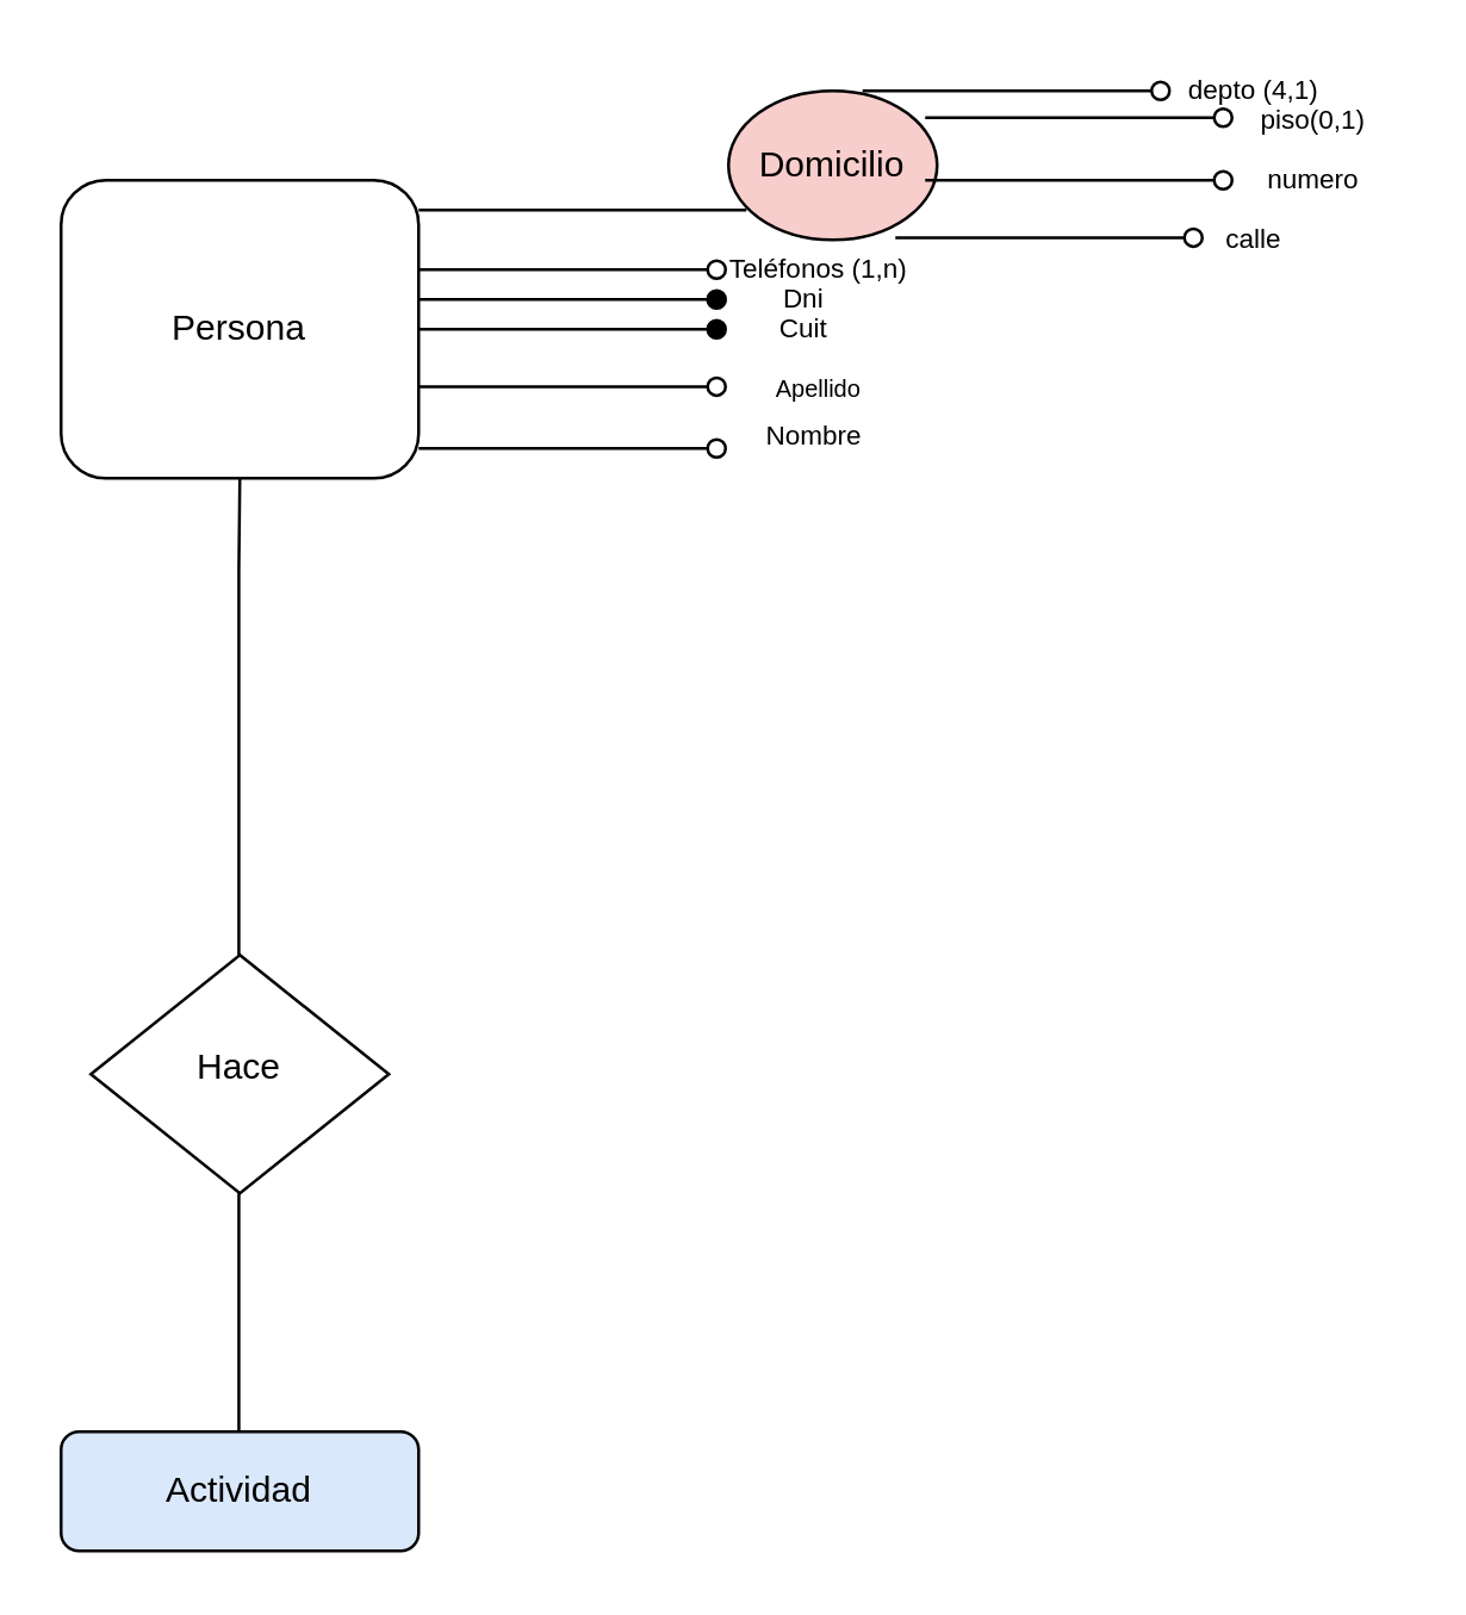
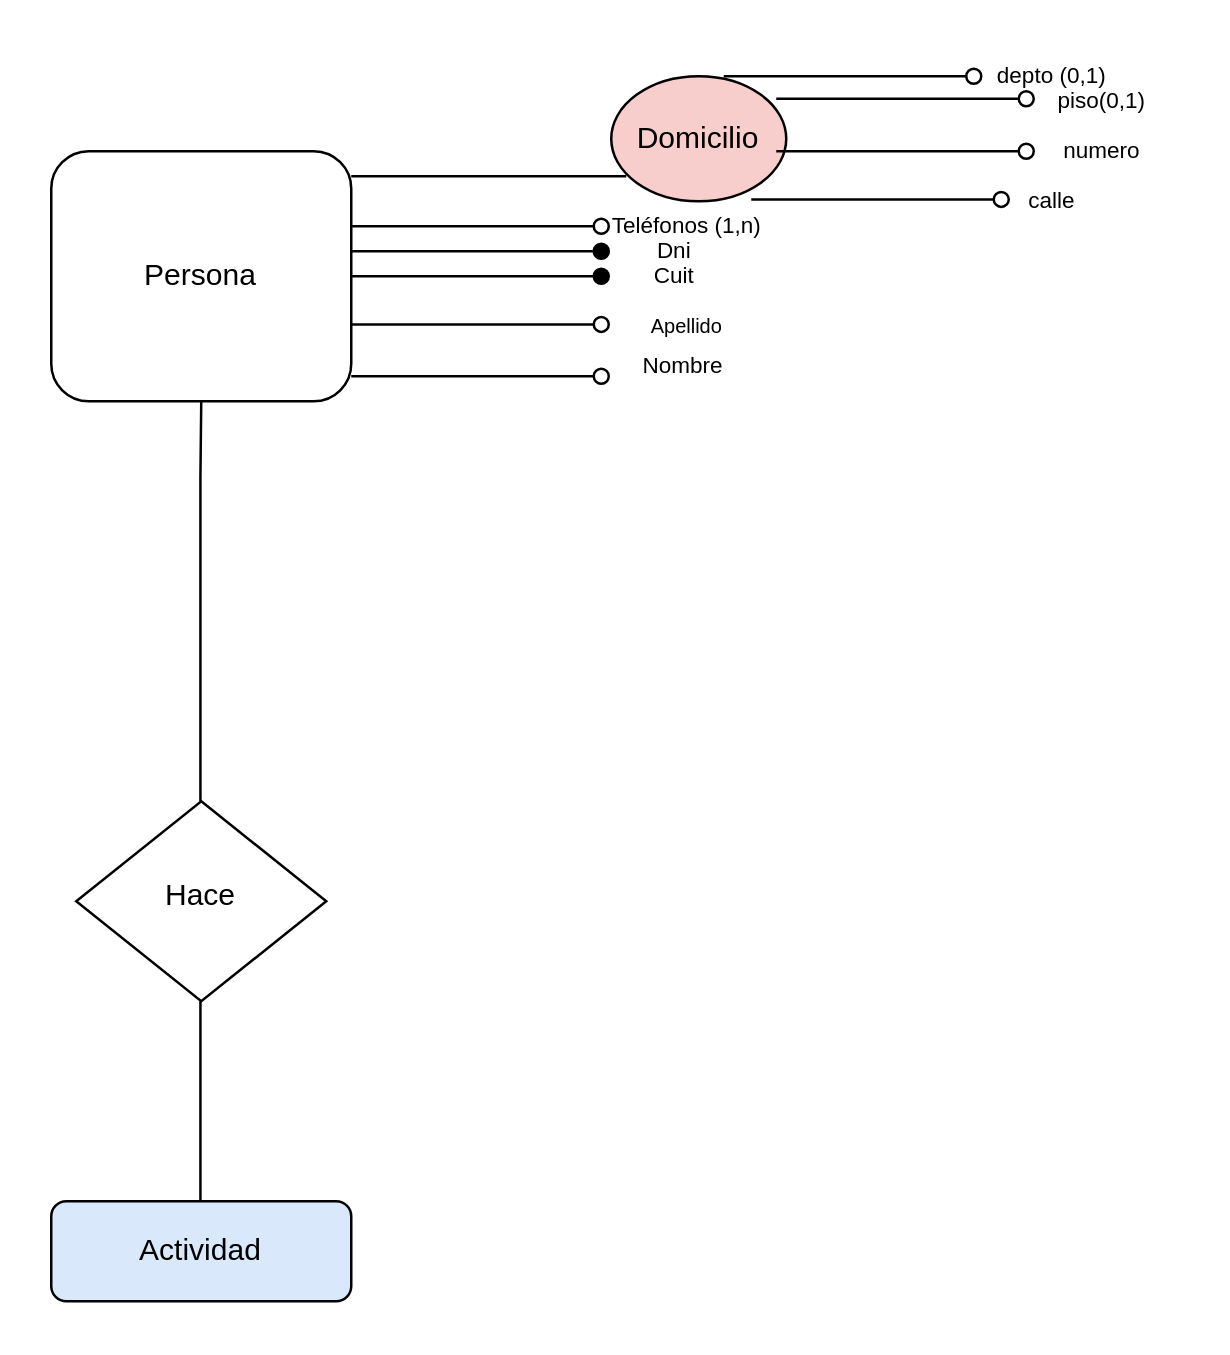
  <mxCell id="0" />
  <mxCell id="1" parent="0" />
  <mxCell id="2" value="Persona" style="rounded=1;whiteSpace=wrap;html=1;fontSize=12;glass=0;strokeWidth=1;shadow=0;" parent="1" vertex="1"><mxGeometry x="20" y="60" width="120" height="100" as="geometry" /></mxCell>
  <mxCell id="3" value="Hace" style="rhombus;whiteSpace=wrap;html=1;shadow=0;fontFamily=Helvetica;fontSize=12;align=center;strokeWidth=1;spacing=6;spacingTop=-4;" parent="1" vertex="1"><mxGeometry x="30" y="320" width="100" height="80" as="geometry" /></mxCell>
  <mxCell id="4" value="Actividad" style="rounded=1;whiteSpace=wrap;html=1;fontSize=12;glass=0;strokeWidth=1;shadow=0;fillColor=#dae8fc;" parent="1" vertex="1"><mxGeometry x="20" y="480" width="120" height="40" as="geometry" /></mxCell>
  <mxCell id="5" value="" style="endArrow=oval;html=1;rounded=0;endFill=0;" edge="1" parent="1"><mxGeometry width="50" height="50" relative="1" as="geometry"><mxPoint x="140" y="150" as="sourcePoint" /><mxPoint x="240" y="150" as="targetPoint" /></mxGeometry></mxCell>
  <mxCell id="6" value="&lt;br style=&quot;font-size: 9px;&quot;&gt;&amp;nbsp; &amp;nbsp; &amp;nbsp; Nombre" style="text;html=1;align=center;verticalAlign=middle;resizable=0;points=[];autosize=1;strokeColor=none;fillColor=none;fontSize=9;" vertex="1" parent="1"><mxGeometry x="230" y="120" width="70" height="40" as="geometry" /></mxCell>
  <mxCell id="7" value="" style="endArrow=oval;html=1;rounded=0;endFill=0;" edge="1" parent="1"><mxGeometry width="50" height="50" relative="1" as="geometry"><mxPoint x="140" y="129.26" as="sourcePoint" /><mxPoint x="240" y="129.26" as="targetPoint" /></mxGeometry></mxCell>
  <mxCell id="8" value="Apellido" style="text;html=1;align=center;verticalAlign=middle;resizable=0;points=[];autosize=1;strokeColor=none;fillColor=none;fontSize=8;" vertex="1" parent="1"><mxGeometry x="249" y="120" width="50" height="20" as="geometry" /></mxCell>
  <mxCell id="9" value="" style="endArrow=oval;html=1;rounded=0;endFill=1;" edge="1" parent="1"><mxGeometry width="50" height="50" relative="1" as="geometry"><mxPoint x="140" y="100" as="sourcePoint" /><mxPoint x="240" y="100" as="targetPoint" /><Array as="points"><mxPoint x="200" y="100" /></Array></mxGeometry></mxCell>
  <mxCell id="10" value="Dni" style="text;html=1;align=center;verticalAlign=middle;resizable=0;points=[];autosize=1;strokeColor=none;fillColor=none;fontSize=9;" vertex="1" parent="1"><mxGeometry x="249" y="90" width="40" height="20" as="geometry" /></mxCell>
  <mxCell id="11" value="" style="endArrow=oval;html=1;rounded=0;endFill=1;" edge="1" parent="1"><mxGeometry width="50" height="50" relative="1" as="geometry"><mxPoint x="140" y="110" as="sourcePoint" /><mxPoint x="240" y="110" as="targetPoint" /><Array as="points"><mxPoint x="200" y="110" /></Array></mxGeometry></mxCell>
  <mxCell id="12" value="Cuit" style="text;html=1;align=center;verticalAlign=middle;resizable=0;points=[];autosize=1;strokeColor=none;fillColor=none;fontSize=9;" vertex="1" parent="1"><mxGeometry x="249" y="100" width="40" height="20" as="geometry" /></mxCell>
  <mxCell id="13" value="" style="endArrow=oval;html=1;rounded=0;endFill=0;" edge="1" parent="1"><mxGeometry width="50" height="50" relative="1" as="geometry"><mxPoint x="140" y="90" as="sourcePoint" /><mxPoint x="240" y="90" as="targetPoint" /></mxGeometry></mxCell>
  <mxCell id="14" value="Teléfonos (1,n)" style="text;html=1;align=center;verticalAlign=middle;resizable=0;points=[];autosize=1;strokeColor=none;fillColor=none;fontSize=9;" vertex="1" parent="1"><mxGeometry x="234" y="80" width="80" height="20" as="geometry" /></mxCell>
  <mxCell id="15" value="Domicilio" style="ellipse;whiteSpace=wrap;html=1;fillColor=#f8cecc;" vertex="1" parent="1"><mxGeometry x="244" y="30" width="70" height="50" as="geometry" /></mxCell>
  <mxCell id="16" value="" style="endArrow=none;html=1;rounded=0;" edge="1" parent="1"><mxGeometry width="50" height="50" relative="1" as="geometry"><mxPoint x="140" y="70" as="sourcePoint" /><mxPoint x="230" y="70" as="targetPoint" /><Array as="points"><mxPoint x="250" y="70" /></Array></mxGeometry></mxCell>
  <mxCell id="17" value="" style="endArrow=oval;html=1;rounded=0;endFill=0;" edge="1" parent="1"><mxGeometry width="50" height="50" relative="1" as="geometry"><mxPoint x="310" y="39" as="sourcePoint" /><mxPoint x="410" y="39" as="targetPoint" /><Array as="points"><mxPoint x="340" y="39" /></Array></mxGeometry></mxCell>
  <mxCell id="18" value="piso(0,1)" style="text;html=1;align=center;verticalAlign=middle;resizable=0;points=[];autosize=1;strokeColor=none;fillColor=none;fontSize=9;" vertex="1" parent="1"><mxGeometry x="410" y="30" width="60" height="20" as="geometry" /></mxCell>
  <mxCell id="19" value="" style="endArrow=oval;html=1;rounded=0;endFill=0;" edge="1" parent="1"><mxGeometry width="50" height="50" relative="1" as="geometry"><mxPoint x="310" y="60" as="sourcePoint" /><mxPoint x="410" y="60" as="targetPoint" /></mxGeometry></mxCell>
  <mxCell id="20" value="numero" style="text;html=1;align=center;verticalAlign=middle;resizable=0;points=[];autosize=1;strokeColor=none;fillColor=none;fontSize=9;" vertex="1" parent="1"><mxGeometry x="415" y="50" width="50" height="20" as="geometry" /></mxCell>
  <mxCell id="21" value="" style="endArrow=oval;html=1;rounded=0;endFill=0;" edge="1" parent="1"><mxGeometry width="50" height="50" relative="1" as="geometry"><mxPoint x="300" y="79.26" as="sourcePoint" /><mxPoint x="400" y="79.26" as="targetPoint" /></mxGeometry></mxCell>
  <mxCell id="22" value="calle" style="text;html=1;align=center;verticalAlign=middle;resizable=0;points=[];autosize=1;strokeColor=none;fillColor=none;fontSize=9;" vertex="1" parent="1"><mxGeometry x="400" y="70" width="40" height="20" as="geometry" /></mxCell>
  <mxCell id="23" value="" style="endArrow=oval;html=1;rounded=0;endFill=0;" edge="1" parent="1"><mxGeometry width="50" height="50" relative="1" as="geometry"><mxPoint x="289" y="30" as="sourcePoint" /><mxPoint x="389" y="30" as="targetPoint" /><Array as="points"><mxPoint x="379" y="30" /></Array></mxGeometry></mxCell>
- <mxCell id="24" value="depto (4,1)" style="text;html=1;align=center;verticalAlign=middle;resizable=0;points=[];autosize=1;strokeColor=none;fillColor=none;fontSize=9;" vertex="1" parent="1"><mxGeometry x="385" y="20" width="70" height="20" as="geometry" /></mxCell>
+ <mxCell id="24" value="depto (0,1)" style="text;html=1;align=center;verticalAlign=middle;resizable=0;points=[];autosize=1;strokeColor=none;fillColor=none;fontSize=9;" vertex="1" parent="1"><mxGeometry x="385" y="20" width="70" height="20" as="geometry" /></mxCell>
  <mxCell id="25" value="" style="endArrow=none;html=1;rounded=0;" edge="1" parent="1"><mxGeometry width="50" height="50" relative="1" as="geometry"><mxPoint x="79.67" y="320" as="sourcePoint" /><mxPoint x="79.67" y="190" as="targetPoint" /><Array as="points"><mxPoint x="79.67" y="190" /><mxPoint x="80" y="160" /></Array></mxGeometry></mxCell>
  <mxCell id="26" value="" style="endArrow=none;html=1;rounded=0;" edge="1" parent="1"><mxGeometry width="50" height="50" relative="1" as="geometry"><mxPoint x="79.67" y="480" as="sourcePoint" /><mxPoint x="79.67" y="400" as="targetPoint" /><Array as="points"><mxPoint x="79.67" y="480" /></Array></mxGeometry></mxCell>
